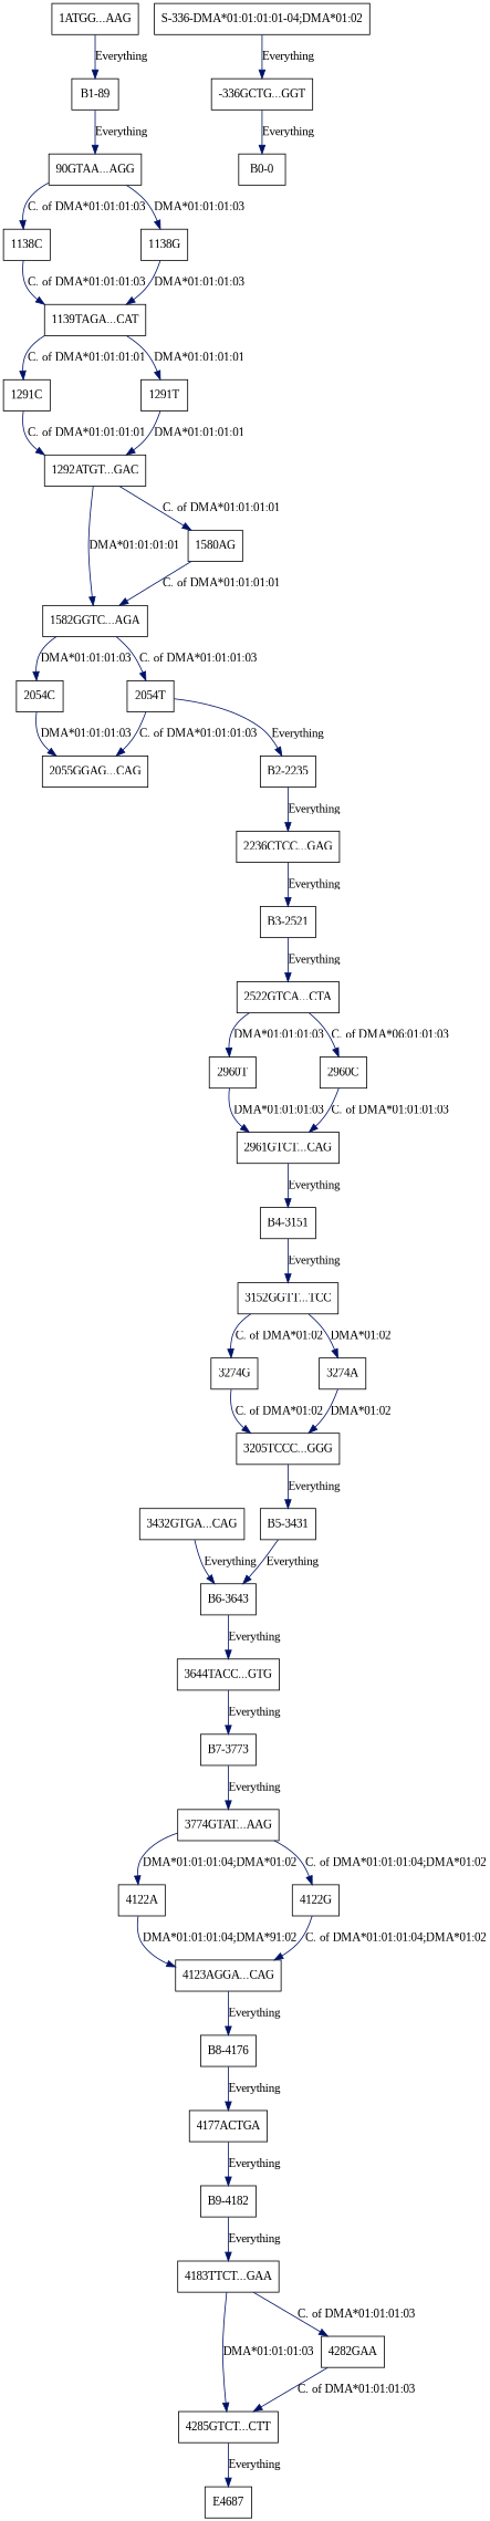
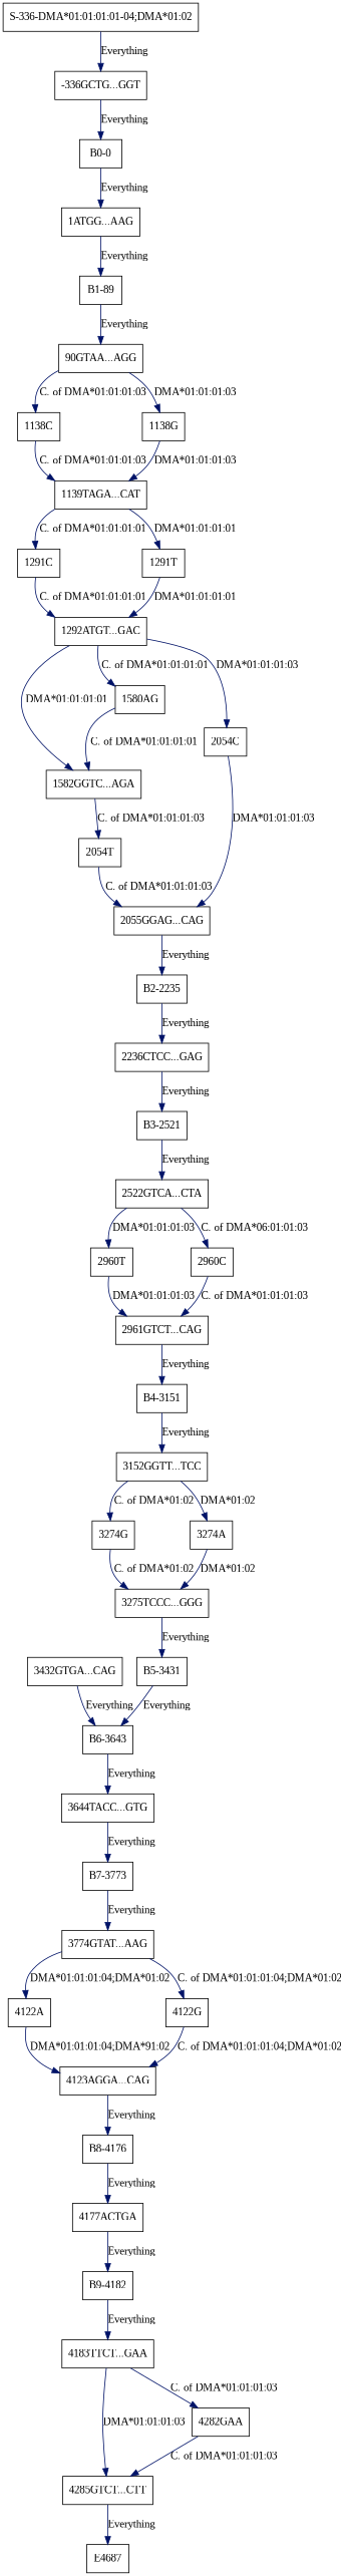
  digraph {
    fontname="Liberation Serif"
    node [fontname="Liberation Serif" shape=box]
    edge [color="#001267" fontname="Liberation Serif"]
    "3774GTAT...AAG"
    "4122A"
    "4122G"
    "4123AGGA...CAG"
    "1291C"
    "1292ATGT...GAC"
    "1582GGTC...AGA"
    "1580AG"
    "3644TACC...GTG"
    "B7-3773"
    "B2-2235"
    "2236CTCC...GAG"
    "B3-2521"
    "1139TAGA...CAT"
    "1291T"
    "B4-3151"
    "3152GGTT...TCC"
    "3274G"
    "3274A"
    "B8-4176"
    "4177ACTGA"
    "1ATGG...AAG"
    "B1-89"
    "90GTAA...AGG"
    "3432GTGA...CAG"
    "B6-3643"
    "-336GCTG...GGT"
    "B0-0"
    "2522GTCA...CTA"
    "2960T"
    "2960C"
    "2961GTCT...CAG"
    "B9-4182"
    "4183TTCT...GAA"
    "4285GTCT...CTT"
    "4282GAA"
    "2054C"
    "2055GGAG...CAG"
    "S-336-DMA*01:01:01:01-04;DMA*01:02"
-   "3275TCCC...GGG" [label="3205TCCC...GGG"]
+   "3275TCCC...GGG"
    "B5-3431"
    "1138C"
    "2054T"
    "1138G"
    E4687
    "3774GTAT...AAG" -> "4122A" [label="DMA*01:01:01:04;DMA*01:02"]
    "3774GTAT...AAG" -> "4122G" [label="C. of DMA*01:01:01:04;DMA*01:02"]
    "4122A" -> "4123AGGA...CAG" [label="DMA*01:01:01:04;DMA*91:02"]
    "4122G" -> "4123AGGA...CAG" [label="C. of DMA*01:01:01:04;DMA*01:02"]
    "4123AGGA...CAG" -> "B8-4176" [label=Everything]
    "1291C" -> "1292ATGT...GAC" [label="C. of DMA*01:01:01:01"]
    "1292ATGT...GAC" -> "1582GGTC...AGA" [label="DMA*01:01:01:01"]
    "1292ATGT...GAC" -> "1580AG" [label="C. of DMA*01:01:01:01"]
-   "1582GGTC...AGA" -> "2054C" [label="DMA*01:01:01:03"]
+   "1292ATGT...GAC" -> "2054C" [label="DMA*01:01:01:03"]
    "1582GGTC...AGA" -> "2054T" [label="C. of DMA*01:01:01:03"]
    "1580AG" -> "1582GGTC...AGA" [label="C. of DMA*01:01:01:01"]
    "3644TACC...GTG" -> "B7-3773" [label=Everything]
    "B7-3773" -> "3774GTAT...AAG" [label=Everything]
    "B2-2235" -> "2236CTCC...GAG" [label=Everything]
    "2236CTCC...GAG" -> "B3-2521" [label=Everything]
    "B3-2521" -> "2522GTCA...CTA" [label=Everything]
    "1139TAGA...CAT" -> "1291C" [label="C. of DMA*01:01:01:01"]
    "1139TAGA...CAT" -> "1291T" [label="DMA*01:01:01:01"]
    "1291T" -> "1292ATGT...GAC" [label="DMA*01:01:01:01"]
    "B4-3151" -> "3152GGTT...TCC" [label=Everything]
    "3152GGTT...TCC" -> "3274G" [label="C. of DMA*01:02"]
    "3152GGTT...TCC" -> "3274A" [label="DMA*01:02"]
    "3274G" -> "3275TCCC...GGG" [label="C. of DMA*01:02"]
    "3274A" -> "3275TCCC...GGG" [label="DMA*01:02"]
    "B8-4176" -> "4177ACTGA" [label=Everything]
    "4177ACTGA" -> "B9-4182" [label=Everything]
    "1ATGG...AAG" -> "B1-89" [label=Everything]
    "B1-89" -> "90GTAA...AGG" [label=Everything]
    "90GTAA...AGG" -> "1138C" [label="C. of DMA*01:01:01:03"]
    "90GTAA...AGG" -> "1138G" [label="DMA*01:01:01:03"]
    "3432GTGA...CAG" -> "B6-3643" [label=Everything]
    "B6-3643" -> "3644TACC...GTG" [label=Everything]
    "-336GCTG...GGT" -> "B0-0" [label=Everything]
+   "B0-0" -> "1ATGG...AAG" [label=Everything]
    "2522GTCA...CTA" -> "2960T" [label="DMA*01:01:01:03"]
    "2522GTCA...CTA" -> "2960C" [label="C. of DMA*06:01:01:03"]
    "2960T" -> "2961GTCT...CAG" [label="DMA*01:01:01:03"]
    "2960C" -> "2961GTCT...CAG" [label="C. of DMA*01:01:01:03"]
    "2961GTCT...CAG" -> "B4-3151" [label=Everything]
    "B9-4182" -> "4183TTCT...GAA" [label=Everything]
    "4183TTCT...GAA" -> "4285GTCT...CTT" [label="DMA*01:01:01:03"]
    "4183TTCT...GAA" -> "4282GAA" [label="C. of DMA*01:01:01:03"]
    "4285GTCT...CTT" -> E4687 [label=Everything]
    "4282GAA" -> "4285GTCT...CTT" [label="C. of DMA*01:01:01:03"]
    "2054C" -> "2055GGAG...CAG" [label="DMA*01:01:01:03"]
-   "2054T" -> "B2-2235" [label=Everything]
+   "2055GGAG...CAG" -> "B2-2235" [label=Everything]
    "S-336-DMA*01:01:01:01-04;DMA*01:02" -> "-336GCTG...GGT" [label=Everything]
    "3275TCCC...GGG" -> "B5-3431" [label=Everything]
    "B5-3431" -> "B6-3643" [label=Everything]
    "1138C" -> "1139TAGA...CAT" [label="C. of DMA*01:01:01:03"]
    "2054T" -> "2055GGAG...CAG" [label="C. of DMA*01:01:01:03"]
    "1138G" -> "1139TAGA...CAT" [label="DMA*01:01:01:03"]
  }
